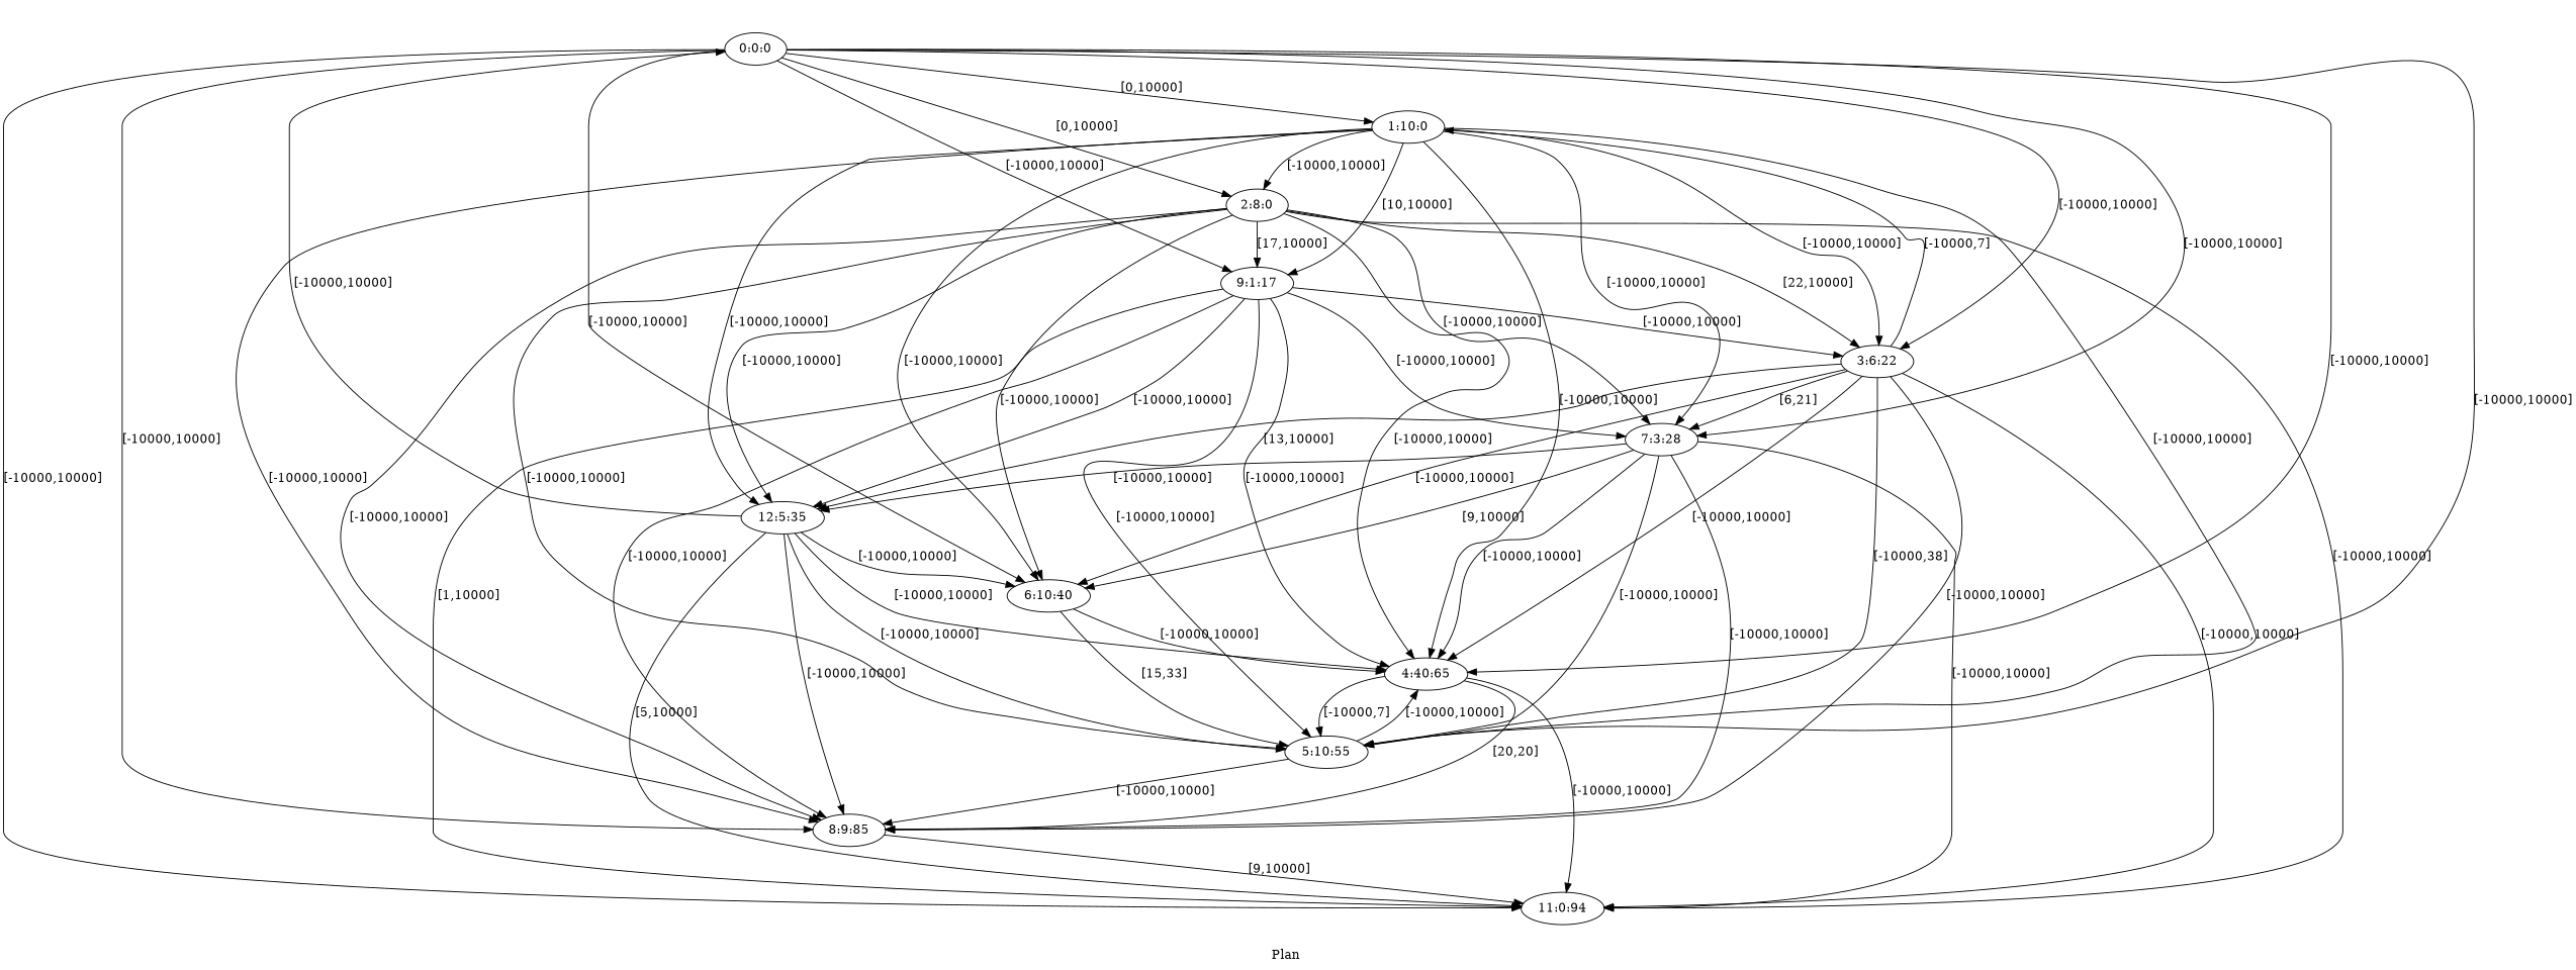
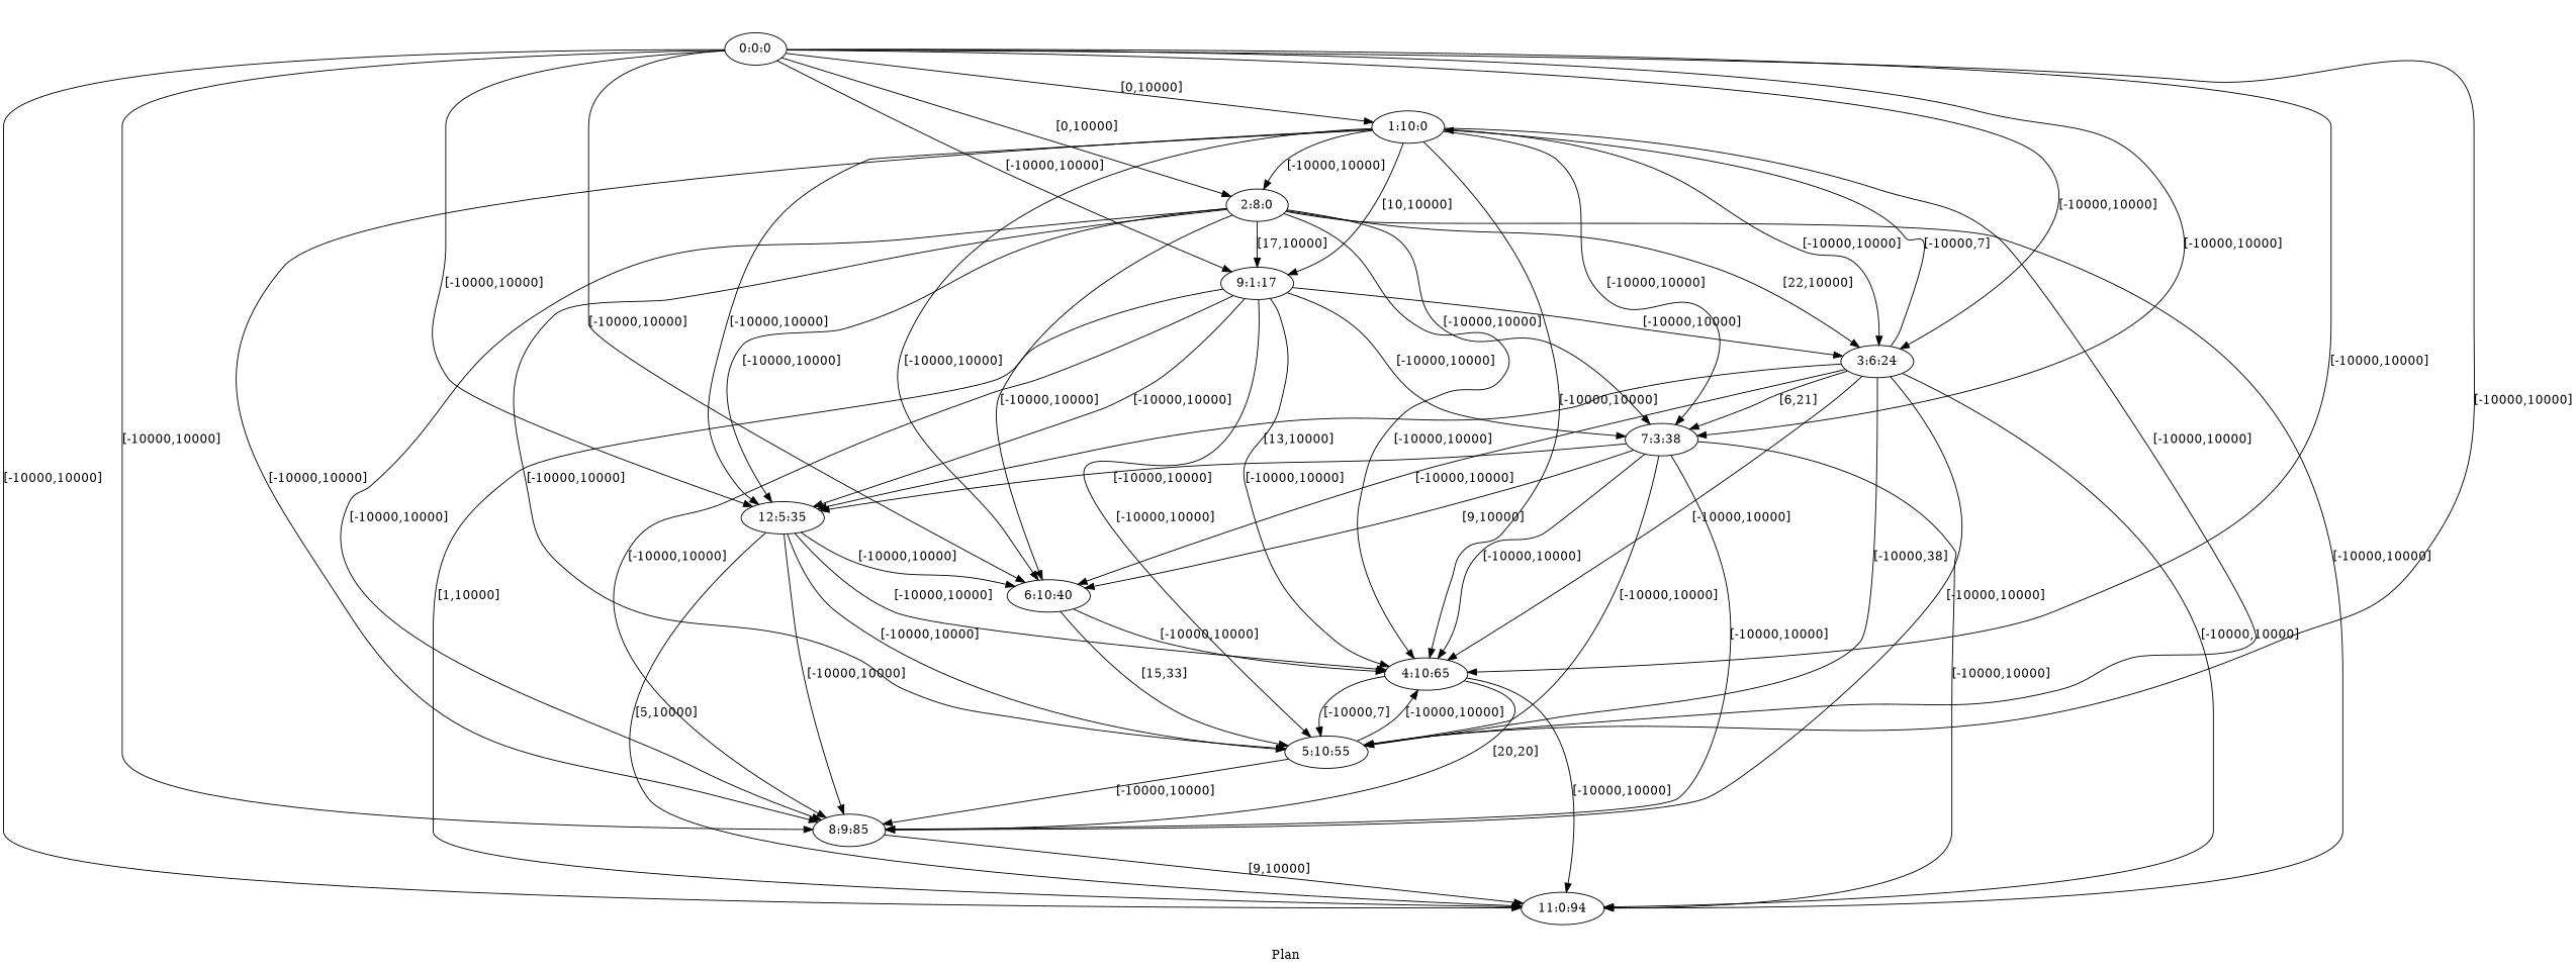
  digraph {
    fldt=0.466347
    label="Plan "
    nodesep=.45
    rankdir=TB
    "0:0:0"
    "1:10:0"
    "2:8:0"
-   "3:6:22"
-   "4:10:65" [label="4:40:65"]
+   "3:6:22" [label="3:6:24"]
+   "4:10:65"
    "5:10:55"
    "6:10:40"
-   "7:3:28"
+   "7:3:28" [label="7:3:38"]
    "8:9:85"
    "9:1:17"
    n11 [label="12:5:35"]
    "11:0:94"
    "0:0:0" -> "1:10:0" [label="[0,10000]"]
    "0:0:0" -> "2:8:0" [label="[0,10000]"]
    "0:0:0" -> "3:6:22" [label="[-10000,10000]"]
    "0:0:0" -> "4:10:65" [label="[-10000,10000]"]
    "0:0:0" -> "5:10:55" [label="[-10000,10000]"]
    "0:0:0" -> "6:10:40" [label="[-10000,10000]"]
    "0:0:0" -> "7:3:28" [label="[-10000,10000]"]
    "0:0:0" -> "8:9:85" [label="[-10000,10000]"]
    "0:0:0" -> "9:1:17" [label="[-10000,10000]"]
-   n11 -> "0:0:0" [label="[-10000,10000]"]
+   "0:0:0" -> n11 [label="[-10000,10000]"]
    "0:0:0" -> "11:0:94" [label="[-10000,10000]"]
    "1:10:0" -> "2:8:0" [label="[-10000,10000]"]
    "1:10:0" -> "3:6:22" [label="[-10000,10000]"]
    "1:10:0" -> "4:10:65" [label="[-10000,10000]"]
    "1:10:0" -> "5:10:55" [label="[-10000,10000]"]
    "1:10:0" -> "6:10:40" [label="[-10000,10000]"]
    "1:10:0" -> "7:3:28" [label="[-10000,10000]"]
    "1:10:0" -> "8:9:85" [label="[-10000,10000]"]
    "1:10:0" -> "9:1:17" [label="[10,10000]"]
    "1:10:0" -> n11 [label="[-10000,10000]"]
    "2:8:0" -> "3:6:22" [label="[22,10000]"]
    "2:8:0" -> "4:10:65" [label="[-10000,10000]"]
    "2:8:0" -> "5:10:55" [label="[-10000,10000]"]
    "2:8:0" -> "6:10:40" [label="[-10000,10000]"]
    "2:8:0" -> "7:3:28" [label="[-10000,10000]"]
    "2:8:0" -> "8:9:85" [label="[-10000,10000]"]
    "2:8:0" -> "9:1:17" [label="[17,10000]"]
    "2:8:0" -> n11 [label="[-10000,10000]"]
    "2:8:0" -> "11:0:94" [label="[-10000,10000]"]
    "3:6:22" -> "1:10:0" [label="[-10000,7]"]
    "3:6:22" -> "4:10:65" [label="[-10000,10000]"]
    "3:6:22" -> "5:10:55" [label="[-10000,38]"]
    "3:6:22" -> "6:10:40" [label="[-10000,10000]"]
    "3:6:22" -> "7:3:28" [label="[6,21]"]
    "3:6:22" -> "8:9:85" [label="[-10000,10000]"]
    "3:6:22" -> n11 [label="[13,10000]"]
    "3:6:22" -> "11:0:94" [label="[-10000,10000]"]
    "4:10:65" -> "5:10:55" [label="[-10000,7]"]
    "4:10:65" -> "8:9:85" [label="[20,20]"]
    "4:10:65" -> "11:0:94" [label="[-10000,10000]"]
    "5:10:55" -> "4:10:65" [label="[-10000,10000]"]
    "5:10:55" -> "8:9:85" [label="[-10000,10000]"]
    "6:10:40" -> "4:10:65" [label="[-10000,10000]"]
    "6:10:40" -> "5:10:55" [label="[15,33]"]
    "7:3:28" -> "4:10:65" [label="[-10000,10000]"]
    "7:3:28" -> "5:10:55" [label="[-10000,10000]"]
    "7:3:28" -> "6:10:40" [label="[9,10000]"]
    "7:3:28" -> "8:9:85" [label="[-10000,10000]"]
    "7:3:28" -> n11 [label="[-10000,10000]"]
    "7:3:28" -> "11:0:94" [label="[-10000,10000]"]
    "8:9:85" -> "11:0:94" [label="[9,10000]"]
    "9:1:17" -> "3:6:22" [label="[-10000,10000]"]
    "9:1:17" -> "4:10:65" [label="[-10000,10000]"]
    "9:1:17" -> "5:10:55" [label="[-10000,10000]"]
    "9:1:17" -> "7:3:28" [label="[-10000,10000]"]
    "9:1:17" -> "8:9:85" [label="[-10000,10000]"]
    "9:1:17" -> n11 [label="[-10000,10000]"]
    "9:1:17" -> "11:0:94" [label="[1,10000]"]
    n11 -> "4:10:65" [label="[-10000,10000]"]
    n11 -> "5:10:55" [label="[-10000,10000]"]
    n11 -> "6:10:40" [label="[-10000,10000]"]
    n11 -> "8:9:85" [label="[-10000,10000]"]
    n11 -> "11:0:94" [label="[5,10000]"]
  }
